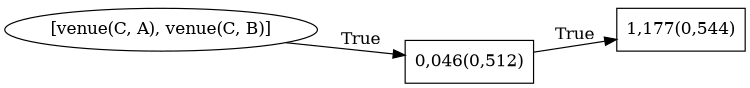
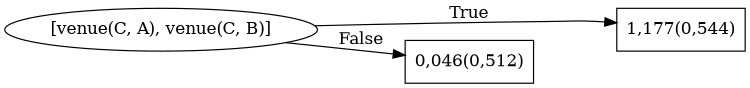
  digraph {
    rankdir=LR
    node [shape=box]
    n1 [label="[venue(C, A), venue(C, B)]" shape=""]
    n2 [label="1,177(0,544)"]
    n3 [label="0,046(0,512)"]
-   n3 -> n2 [label=True]
-   n1 -> n3 [label=True]
+   n1 -> n2 [label=True]
+   n1 -> n3 [label=False]
  }
